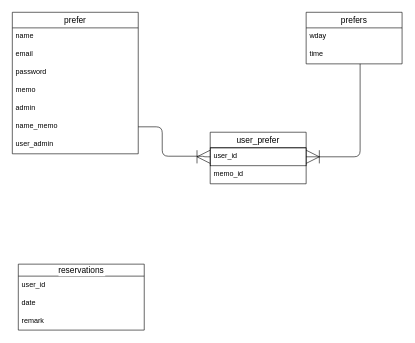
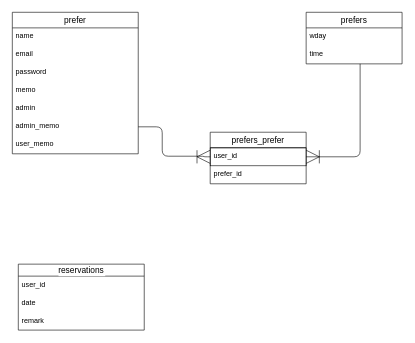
  <mxCell id="0" />
  <mxCell id="1" parent="0" />
  <mxCell id="2" value="prefer" style="swimlane;fontStyle=0;childLayout=stackLayout;horizontal=1;startSize=26;horizontalStack=0;resizeParent=1;resizeParentMax=0;resizeLast=0;collapsible=1;marginBottom=0;align=center;fontSize=14;labelBackgroundColor=#FFFFFF;" parent="1" vertex="1"><mxGeometry x="20" y="20" width="210" height="236" as="geometry" /></mxCell>
  <mxCell id="3" value="name" style="text;strokeColor=none;fillColor=none;spacingLeft=4;spacingRight=4;overflow=hidden;rotatable=0;points=[[0,0.5],[1,0.5]];portConstraint=eastwest;fontSize=12;labelBackgroundColor=#FFFFFF;" parent="2" vertex="1"><mxGeometry y="26" width="210" height="30" as="geometry" /></mxCell>
  <mxCell id="4" value="email" style="text;strokeColor=none;fillColor=none;spacingLeft=4;spacingRight=4;overflow=hidden;rotatable=0;points=[[0,0.5],[1,0.5]];portConstraint=eastwest;fontSize=12;labelBackgroundColor=#FFFFFF;" parent="2" vertex="1"><mxGeometry y="56" width="210" height="30" as="geometry" /></mxCell>
  <mxCell id="5" value="password" style="text;strokeColor=none;fillColor=none;spacingLeft=4;spacingRight=4;overflow=hidden;rotatable=0;points=[[0,0.5],[1,0.5]];portConstraint=eastwest;fontSize=12;labelBackgroundColor=#FFFFFF;" parent="2" vertex="1"><mxGeometry y="86" width="210" height="30" as="geometry" /></mxCell>
  <mxCell id="6" value="memo" style="text;strokeColor=none;fillColor=none;spacingLeft=4;spacingRight=4;overflow=hidden;rotatable=0;points=[[0,0.5],[1,0.5]];portConstraint=eastwest;fontSize=12;labelBackgroundColor=#FFFFFF;" parent="2" vertex="1"><mxGeometry y="116" width="210" height="30" as="geometry" /></mxCell>
  <mxCell id="7" value="admin" style="text;strokeColor=none;fillColor=none;spacingLeft=4;spacingRight=4;overflow=hidden;rotatable=0;points=[[0,0.5],[1,0.5]];portConstraint=eastwest;fontSize=12;labelBackgroundColor=#FFFFFF;" vertex="1" parent="2"><mxGeometry y="146" width="210" height="30" as="geometry" /></mxCell>
- <mxCell id="8" value="name_memo" style="text;strokeColor=none;fillColor=none;spacingLeft=4;spacingRight=4;overflow=hidden;rotatable=0;points=[[0,0.5],[1,0.5]];portConstraint=eastwest;fontSize=12;labelBackgroundColor=#FFFFFF;" vertex="1" parent="2"><mxGeometry y="176" width="210" height="30" as="geometry" /></mxCell>
- <mxCell id="9" value="user_admin" style="text;strokeColor=none;fillColor=none;spacingLeft=4;spacingRight=4;overflow=hidden;rotatable=0;points=[[0,0.5],[1,0.5]];portConstraint=eastwest;fontSize=12;labelBackgroundColor=#FFFFFF;" vertex="1" parent="2"><mxGeometry y="206" width="210" height="30" as="geometry" /></mxCell>
+ <mxCell id="8" value="admin_memo" style="text;strokeColor=none;fillColor=none;spacingLeft=4;spacingRight=4;overflow=hidden;rotatable=0;points=[[0,0.5],[1,0.5]];portConstraint=eastwest;fontSize=12;labelBackgroundColor=#FFFFFF;" vertex="1" parent="2"><mxGeometry y="176" width="210" height="30" as="geometry" /></mxCell>
+ <mxCell id="9" value="user_memo" style="text;strokeColor=none;fillColor=none;spacingLeft=4;spacingRight=4;overflow=hidden;rotatable=0;points=[[0,0.5],[1,0.5]];portConstraint=eastwest;fontSize=12;labelBackgroundColor=#FFFFFF;" vertex="1" parent="2"><mxGeometry y="206" width="210" height="30" as="geometry" /></mxCell>
  <mxCell id="10" value="reservations" style="swimlane;fontStyle=0;childLayout=stackLayout;horizontal=1;startSize=20;horizontalStack=0;resizeParent=1;resizeParentMax=0;resizeLast=0;collapsible=1;marginBottom=0;align=center;fontSize=14;labelBackgroundColor=#FFFFFF;" parent="1" vertex="1"><mxGeometry x="30" y="440" width="210" height="110" as="geometry" /></mxCell>
  <mxCell id="11" value="user_id" style="text;strokeColor=none;fillColor=none;spacingLeft=4;spacingRight=4;overflow=hidden;rotatable=0;points=[[0,0.5],[1,0.5]];portConstraint=eastwest;fontSize=12;labelBackgroundColor=#FFFFFF;" parent="10" vertex="1"><mxGeometry y="20" width="210" height="30" as="geometry" /></mxCell>
  <mxCell id="12" value="date" style="text;strokeColor=none;fillColor=none;spacingLeft=4;spacingRight=4;overflow=hidden;rotatable=0;points=[[0,0.5],[1,0.5]];portConstraint=eastwest;fontSize=12;labelBackgroundColor=#FFFFFF;" parent="10" vertex="1"><mxGeometry y="50" width="210" height="30" as="geometry" /></mxCell>
  <mxCell id="13" value="remark" style="text;strokeColor=none;fillColor=none;spacingLeft=4;spacingRight=4;overflow=hidden;rotatable=0;points=[[0,0.5],[1,0.5]];portConstraint=eastwest;fontSize=12;labelBackgroundColor=#FFFFFF;" parent="10" vertex="1"><mxGeometry y="80" width="210" height="30" as="geometry" /></mxCell>
- <mxCell id="14" value="user_prefer" style="swimlane;fontStyle=0;childLayout=stackLayout;horizontal=1;startSize=26;horizontalStack=0;resizeParent=1;resizeParentMax=0;resizeLast=0;collapsible=1;marginBottom=0;align=center;fontSize=14;labelBackgroundColor=#FFFFFF;" parent="1" vertex="1"><mxGeometry x="350" y="220" width="160" height="86" as="geometry" /></mxCell>
+ <mxCell id="14" value="prefers_prefer" style="swimlane;fontStyle=0;childLayout=stackLayout;horizontal=1;startSize=26;horizontalStack=0;resizeParent=1;resizeParentMax=0;resizeLast=0;collapsible=1;marginBottom=0;align=center;fontSize=14;labelBackgroundColor=#FFFFFF;" parent="1" vertex="1"><mxGeometry x="350" y="220" width="160" height="86" as="geometry" /></mxCell>
  <mxCell id="15" value="user_id" style="text;strokeColor=default;fillColor=none;spacingLeft=4;spacingRight=4;overflow=hidden;rotatable=0;points=[[0,0.5],[1,0.5]];portConstraint=eastwest;fontSize=12;strokeWidth=1;labelBackgroundColor=#FFFFFF;" parent="14" vertex="1"><mxGeometry y="26" width="160" height="30" as="geometry" /></mxCell>
- <mxCell id="16" value="memo_id" style="text;strokeColor=none;fillColor=none;spacingLeft=4;spacingRight=4;overflow=hidden;rotatable=0;points=[[0,0.5],[1,0.5]];portConstraint=eastwest;fontSize=12;labelBackgroundColor=#FFFFFF;" parent="14" vertex="1"><mxGeometry y="56" width="160" height="30" as="geometry" /></mxCell>
+ <mxCell id="16" value="prefer_id" style="text;strokeColor=none;fillColor=none;spacingLeft=4;spacingRight=4;overflow=hidden;rotatable=0;points=[[0,0.5],[1,0.5]];portConstraint=eastwest;fontSize=12;labelBackgroundColor=#FFFFFF;" parent="14" vertex="1"><mxGeometry y="56" width="160" height="30" as="geometry" /></mxCell>
  <mxCell id="17" value="prefers" style="swimlane;fontStyle=0;childLayout=stackLayout;horizontal=1;startSize=26;horizontalStack=0;resizeParent=1;resizeParentMax=0;resizeLast=0;collapsible=1;marginBottom=0;align=center;fontSize=14;labelBackgroundColor=#FFFFFF;" parent="1" vertex="1"><mxGeometry x="510" y="20" width="160" height="86" as="geometry" /></mxCell>
  <mxCell id="18" value="wday" style="text;strokeColor=none;fillColor=none;spacingLeft=4;spacingRight=4;overflow=hidden;rotatable=0;points=[[0,0.5],[1,0.5]];portConstraint=eastwest;fontSize=12;labelBackgroundColor=#FFFFFF;" parent="17" vertex="1"><mxGeometry y="26" width="160" height="30" as="geometry" /></mxCell>
  <mxCell id="19" value="time" style="text;strokeColor=none;fillColor=none;spacingLeft=4;spacingRight=4;overflow=hidden;rotatable=0;points=[[0,0.5],[1,0.5]];portConstraint=eastwest;fontSize=12;labelBackgroundColor=#FFFFFF;" parent="17" vertex="1"><mxGeometry y="56" width="160" height="30" as="geometry" /></mxCell>
  <mxCell id="20" value="" style="edgeStyle=orthogonalEdgeStyle;fontSize=12;html=1;endArrow=ERoneToMany;strokeWidth=1;endSize=20;startSize=9;exitX=1;exitY=0.5;exitDx=0;exitDy=0;labelBackgroundColor=#FFFFFF;" parent="1" source="8" target="15" edge="1"><mxGeometry width="100" height="100" relative="1" as="geometry"><mxPoint x="250" y="240" as="sourcePoint" /><mxPoint x="230" y="260" as="targetPoint" /><Array as="points"><mxPoint x="270" y="211" /><mxPoint x="270" y="260" /><mxPoint x="340" y="260" /><mxPoint x="340" y="261" /></Array></mxGeometry></mxCell>
  <mxCell id="21" value="" style="edgeStyle=orthogonalEdgeStyle;fontSize=12;html=1;endArrow=ERoneToMany;startSize=20;endSize=20;strokeWidth=1;entryX=1;entryY=0.5;entryDx=0;entryDy=0;labelBackgroundColor=#FFFFFF;" parent="1" source="19" target="15" edge="1"><mxGeometry width="100" height="100" relative="1" as="geometry"><mxPoint x="565" y="110" as="sourcePoint" /><mxPoint x="360" y="330" as="targetPoint" /><Array as="points"><mxPoint x="600" y="261" /></Array></mxGeometry></mxCell>
